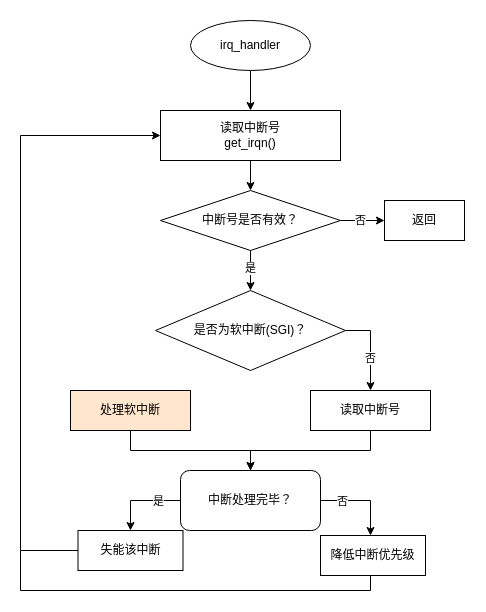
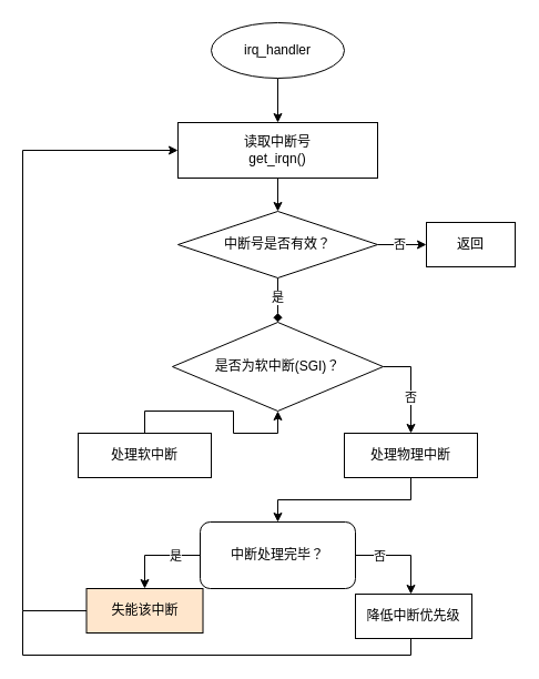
  <mxCell id="0" />
  <mxCell id="1" parent="0" />
  <mxCell id="2" value="" style="edgeStyle=orthogonalEdgeStyle;rounded=0;orthogonalLoop=1;jettySize=auto;html=1;" edge="1" parent="1" source="3" target="5"><mxGeometry relative="1" as="geometry" /></mxCell>
  <mxCell id="3" value="irq_handler" style="ellipse;whiteSpace=wrap;html=1;" vertex="1" parent="1"><mxGeometry x="190" y="20" width="120" height="50" as="geometry" /></mxCell>
  <mxCell id="4" value="" style="edgeStyle=orthogonalEdgeStyle;rounded=0;orthogonalLoop=1;jettySize=auto;html=1;" edge="1" parent="1" source="5" target="17"><mxGeometry relative="1" as="geometry" /></mxCell>
  <mxCell id="5" value="读取中断号&lt;br&gt;get_irqn()" style="rounded=0;whiteSpace=wrap;html=1;" vertex="1" parent="1"><mxGeometry x="160" y="110" width="180" height="50" as="geometry" /></mxCell>
  <mxCell id="6" style="edgeStyle=orthogonalEdgeStyle;rounded=0;orthogonalLoop=1;jettySize=auto;html=1;entryX=0.5;entryY=0;entryDx=0;entryDy=0;" edge="1" parent="1" source="8" target="12"><mxGeometry relative="1" as="geometry"><Array as="points"><mxPoint x="370" y="330" /></Array></mxGeometry></mxCell>
  <mxCell id="7" value="否" style="edgeLabel;html=1;align=center;verticalAlign=middle;resizable=0;points=[];" vertex="1" connectable="0" parent="6"><mxGeometry x="0.157" relative="1" as="geometry"><mxPoint x="-1" y="3" as="offset" /></mxGeometry></mxCell>
  <mxCell id="8" value="是否为软中断(SGI)？" style="rhombus;whiteSpace=wrap;html=1;" vertex="1" parent="1"><mxGeometry x="155" y="290" width="190" height="80" as="geometry" /></mxCell>
- <mxCell id="9" style="edgeStyle=orthogonalEdgeStyle;rounded=0;orthogonalLoop=1;jettySize=auto;html=1;" edge="1" parent="1" source="10" target="23"><mxGeometry relative="1" as="geometry" /></mxCell>
- <mxCell id="10" value="处理软中断" style="rounded=0;whiteSpace=wrap;html=1;fillColor=#ffe6cc;" vertex="1" parent="1"><mxGeometry x="70" y="390" width="120" height="40" as="geometry" /></mxCell>
+ <mxCell id="9" style="edgeStyle=orthogonalEdgeStyle;rounded=0;orthogonalLoop=1;jettySize=auto;html=1;" edge="1" parent="1" source="10" target="8"><mxGeometry relative="1" as="geometry" /></mxCell>
+ <mxCell id="10" value="处理软中断" style="rounded=0;whiteSpace=wrap;html=1;" vertex="1" parent="1"><mxGeometry x="70" y="390" width="120" height="40" as="geometry" /></mxCell>
  <mxCell id="11" style="edgeStyle=orthogonalEdgeStyle;rounded=0;orthogonalLoop=1;jettySize=auto;html=1;entryX=0.5;entryY=0;entryDx=0;entryDy=0;" edge="1" parent="1" source="12" target="23"><mxGeometry relative="1" as="geometry" /></mxCell>
- <mxCell id="12" value="读取中断号" style="rounded=0;whiteSpace=wrap;html=1;" vertex="1" parent="1"><mxGeometry x="310" y="390" width="120" height="40" as="geometry" /></mxCell>
- <mxCell id="13" value="" style="edgeStyle=orthogonalEdgeStyle;rounded=0;orthogonalLoop=1;jettySize=auto;html=1;" edge="1" parent="1" source="17" target="8"><mxGeometry relative="1" as="geometry" /></mxCell>
+ <mxCell id="12" value="处理物理中断" style="rounded=0;whiteSpace=wrap;html=1;" vertex="1" parent="1"><mxGeometry x="310" y="390" width="120" height="40" as="geometry" /></mxCell>
+ <mxCell id="13" value="" style="edgeStyle=orthogonalEdgeStyle;rounded=0;orthogonalLoop=1;jettySize=auto;html=1;endArrow=diamond;" edge="1" parent="1" source="17" target="8"><mxGeometry relative="1" as="geometry" /></mxCell>
  <mxCell id="14" value="是" style="edgeLabel;html=1;align=center;verticalAlign=middle;resizable=0;points=[];" vertex="1" connectable="0" parent="13"><mxGeometry x="-0.536" relative="1" as="geometry"><mxPoint x="-1" y="8" as="offset" /></mxGeometry></mxCell>
  <mxCell id="15" value="" style="edgeStyle=orthogonalEdgeStyle;rounded=0;orthogonalLoop=1;jettySize=auto;html=1;" edge="1" parent="1" source="17" target="18"><mxGeometry relative="1" as="geometry" /></mxCell>
  <mxCell id="16" value="否" style="edgeLabel;html=1;align=center;verticalAlign=middle;resizable=0;points=[];" vertex="1" connectable="0" parent="15"><mxGeometry x="-0.258" y="2" relative="1" as="geometry"><mxPoint x="3" y="1" as="offset" /></mxGeometry></mxCell>
  <mxCell id="17" value="中断号是否有效？" style="rhombus;whiteSpace=wrap;html=1;" vertex="1" parent="1"><mxGeometry x="160" y="190" width="180" height="60" as="geometry" /></mxCell>
  <mxCell id="18" value="返回" style="rounded=0;whiteSpace=wrap;html=1;" vertex="1" parent="1"><mxGeometry x="384" y="200" width="80" height="40" as="geometry" /></mxCell>
  <mxCell id="19" value="" style="edgeStyle=orthogonalEdgeStyle;rounded=0;orthogonalLoop=1;jettySize=auto;html=1;" edge="1" parent="1" source="23" target="25"><mxGeometry relative="1" as="geometry"><Array as="points"><mxPoint x="370" y="500" /></Array></mxGeometry></mxCell>
  <mxCell id="20" value="否" style="edgeLabel;html=1;align=center;verticalAlign=middle;resizable=0;points=[];" vertex="1" connectable="0" parent="19"><mxGeometry x="-0.484" y="-2" relative="1" as="geometry"><mxPoint x="-1" y="-2" as="offset" /></mxGeometry></mxCell>
  <mxCell id="21" style="edgeStyle=orthogonalEdgeStyle;rounded=0;orthogonalLoop=1;jettySize=auto;html=1;entryX=0.5;entryY=0;entryDx=0;entryDy=0;" edge="1" parent="1" source="23" target="27"><mxGeometry relative="1" as="geometry"><Array as="points"><mxPoint x="130" y="500" /></Array></mxGeometry></mxCell>
  <mxCell id="22" value="是" style="edgeLabel;html=1;align=center;verticalAlign=middle;resizable=0;points=[];" vertex="1" connectable="0" parent="21"><mxGeometry x="-0.629" y="1" relative="1" as="geometry"><mxPoint x="-8" y="-1" as="offset" /></mxGeometry></mxCell>
  <mxCell id="23" value="中断处理完毕？" style="whiteSpace=wrap;html=1;rounded=1;" vertex="1" parent="1"><mxGeometry x="180" y="470" width="140" height="60" as="geometry" /></mxCell>
  <mxCell id="24" style="edgeStyle=orthogonalEdgeStyle;rounded=0;orthogonalLoop=1;jettySize=auto;html=1;endArrow=none;endFill=0;" edge="1" parent="1" source="25"><mxGeometry relative="1" as="geometry"><mxPoint x="20" y="550" as="targetPoint" /><Array as="points"><mxPoint x="370" y="590" /><mxPoint x="20" y="590" /></Array></mxGeometry></mxCell>
  <mxCell id="25" value="降低中断优先级" style="whiteSpace=wrap;html=1;" vertex="1" parent="1"><mxGeometry x="320" y="535" width="105" height="40" as="geometry" /></mxCell>
  <mxCell id="26" style="edgeStyle=orthogonalEdgeStyle;rounded=0;orthogonalLoop=1;jettySize=auto;html=1;entryX=0;entryY=0.5;entryDx=0;entryDy=0;" edge="1" parent="1" source="27" target="5"><mxGeometry relative="1" as="geometry"><Array as="points"><mxPoint x="20" y="550" /><mxPoint x="20" y="135" /></Array></mxGeometry></mxCell>
- <mxCell id="27" value="失能该中断" style="whiteSpace=wrap;html=1;" vertex="1" parent="1"><mxGeometry x="77.5" y="530" width="105" height="40" as="geometry" /></mxCell>
+ <mxCell id="27" value="失能该中断" style="whiteSpace=wrap;html=1;fillColor=#ffe6cc;" vertex="1" parent="1"><mxGeometry x="77.5" y="530" width="105" height="40" as="geometry" /></mxCell>
